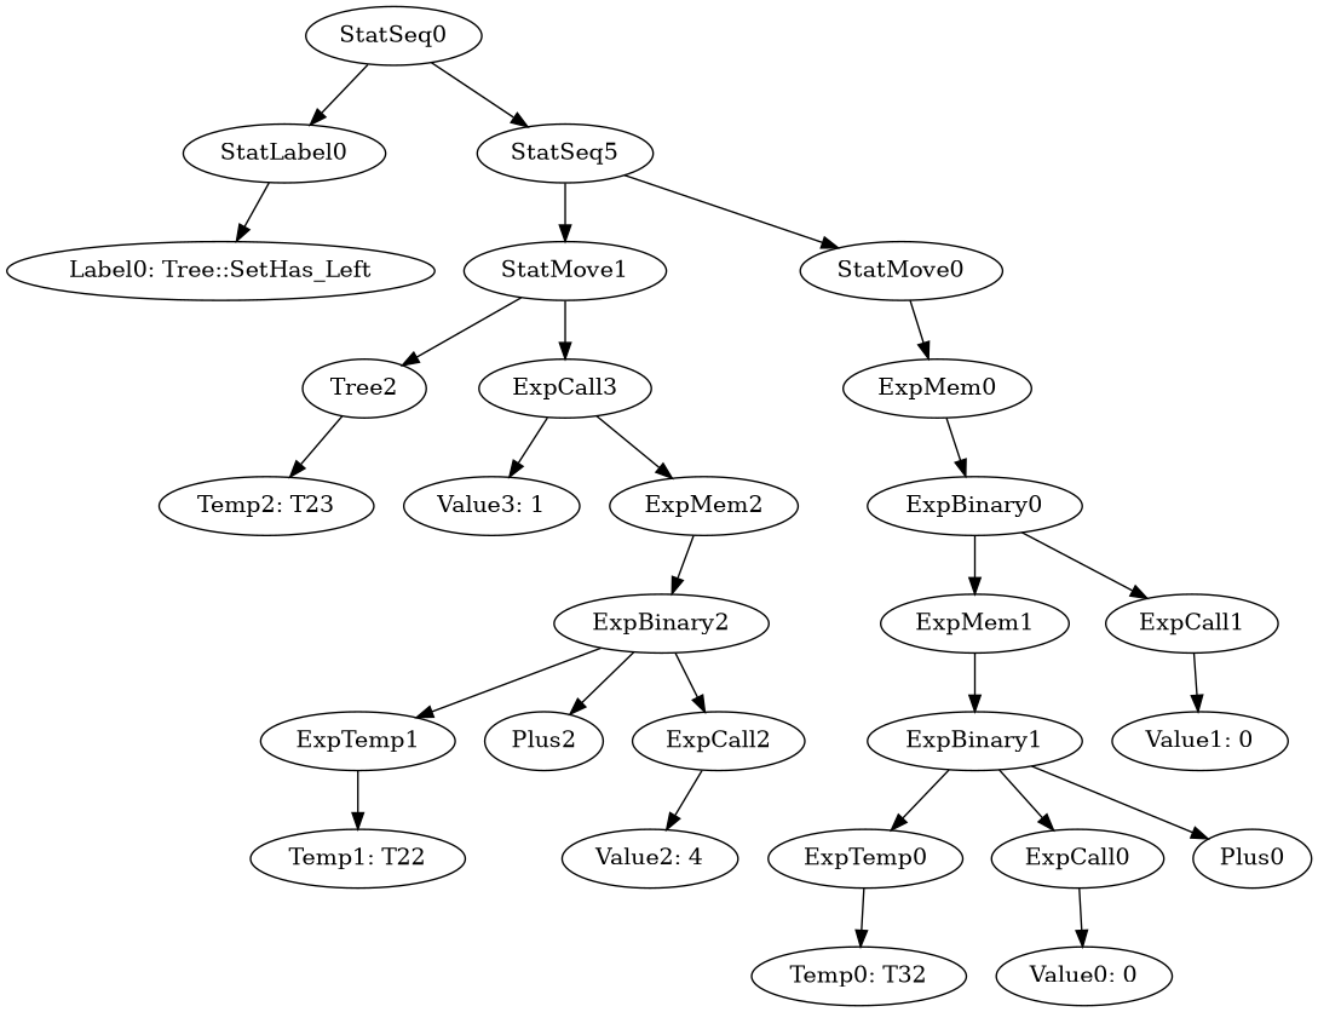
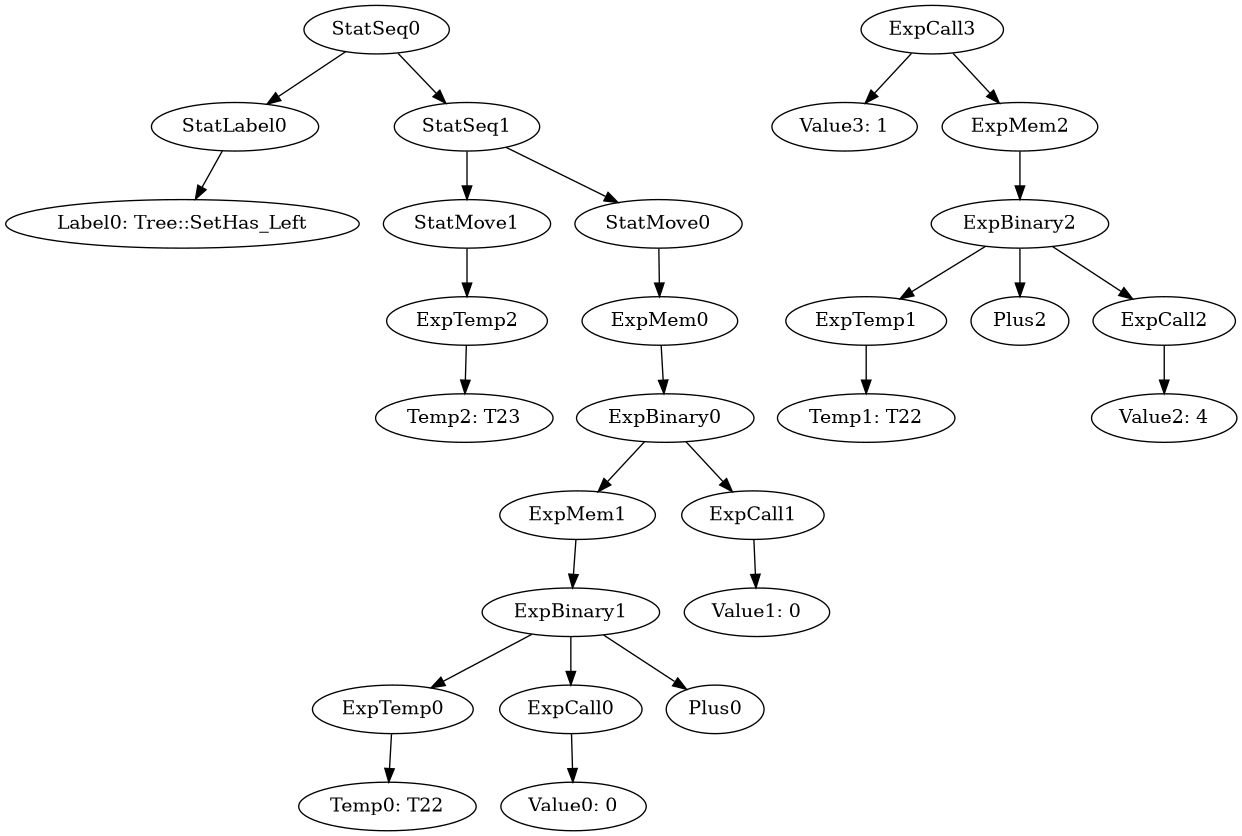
  digraph {
    ordering=out
    StatMove1
-   ExpTemp2 [label=Tree2]
+   ExpTemp2
    ExpCall3
    "Temp2: T23"
    "Value3: 1"
    ExpMem2
    ExpTemp1
    "Temp1: T22"
    ExpBinary2
    Plus2
    ExpCall2
    "Value2: 4"
    ExpTemp0
-   "Temp0: T22" [label="Temp0: T32"]
+   "Temp0: T22"
    StatSeq0
    StatLabel0
-   StatSeq1 [label=StatSeq5]
+   StatSeq1
    "Label0: Tree::SetHas_Left"
    StatMove0
    ExpMem0
    ExpBinary0
    ExpCall0
    "Value0: 0"
    ExpMem1
    ExpBinary1
    Plus0
    ExpCall1
    "Value1: 0"
    StatMove1 -> ExpTemp2
-   StatMove1 -> ExpCall3
    ExpTemp2 -> "Temp2: T23"
    ExpCall3 -> "Value3: 1"
    ExpCall3 -> ExpMem2
    ExpMem2 -> ExpBinary2
    ExpTemp1 -> "Temp1: T22"
    ExpBinary2 -> ExpTemp1
    ExpBinary2 -> Plus2
    ExpBinary2 -> ExpCall2
    ExpCall2 -> "Value2: 4"
    ExpTemp0 -> "Temp0: T22"
    StatSeq0 -> StatLabel0
    StatSeq0 -> StatSeq1
    StatLabel0 -> "Label0: Tree::SetHas_Left"
    StatSeq1 -> StatMove1
    StatSeq1 -> StatMove0
    StatMove0 -> ExpMem0
    ExpMem0 -> ExpBinary0
    ExpBinary0 -> ExpMem1
    ExpBinary0 -> ExpCall1
    ExpCall0 -> "Value0: 0"
    ExpMem1 -> ExpBinary1
    ExpBinary1 -> ExpTemp0
    ExpBinary1 -> ExpCall0
    ExpBinary1 -> Plus0
    ExpCall1 -> "Value1: 0"
  }
